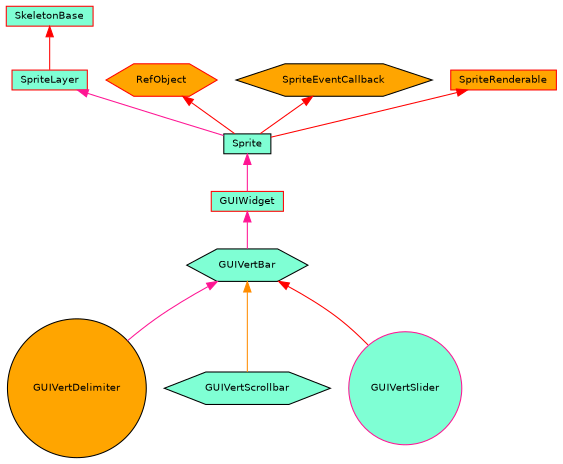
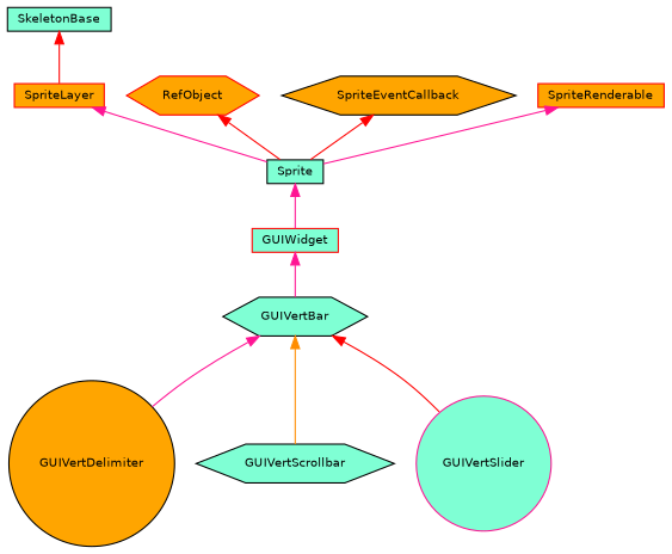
  digraph {
    node [color=black fillcolor=aquamarine fontname=Helvetica fontsize=10 shape=box style=filled]
    edge [color=deeppink dir=back fontname=Helvetica fontsize=10 labelfontname=Helvetica labelfontsize=10 style=solid]
    n1 [fontcolor=black height=0.2 label=GUIVertBar shape=hexagon width=0.4]
    n2 [fillcolor=orange height=0.2 label=GUIVertDelimiter shape=circle width=0.4]
    n3 [height=0.2 label=GUIVertScrollbar shape=hexagon width=0.4]
    n4 [color=deeppink height=0.2 label=GUIVertSlider shape=circle width=0.4]
    n5 [color=red height=0.2 label=GUIWidget width=0.4]
    n6 [height=0.2 label=Sprite width=0.4]
-   n7 [color=red height=0.2 label=SpriteLayer width=0.4]
-   n8 [color=red height=0.2 label=SkeletonBase width=0.4]
+   n7 [color=red fillcolor=orange height=0.2 label=SpriteLayer width=0.4]
+   n8 [height=0.2 label=SkeletonBase width=0.4]
    n9 [color=red fillcolor=orange height=0.2 label=RefObject shape=hexagon width=0.4]
    n10 [fillcolor=orange height=0.2 label=SpriteEventCallback shape=hexagon width=0.4]
    n11 [color=red fillcolor=orange height=0.2 label=SpriteRenderable width=0.4]
    n1 -> n2
    n1 -> n3 [color=darkorange]
    n1 -> n4 [color=red]
    n5 -> n1
    n6 -> n5
    n7 -> n6
    n8 -> n7 [color=red]
    n9 -> n6 [color=red]
    n10 -> n6 [color=red]
-   n11 -> n6 [color=red]
+   n11 -> n6
  }
